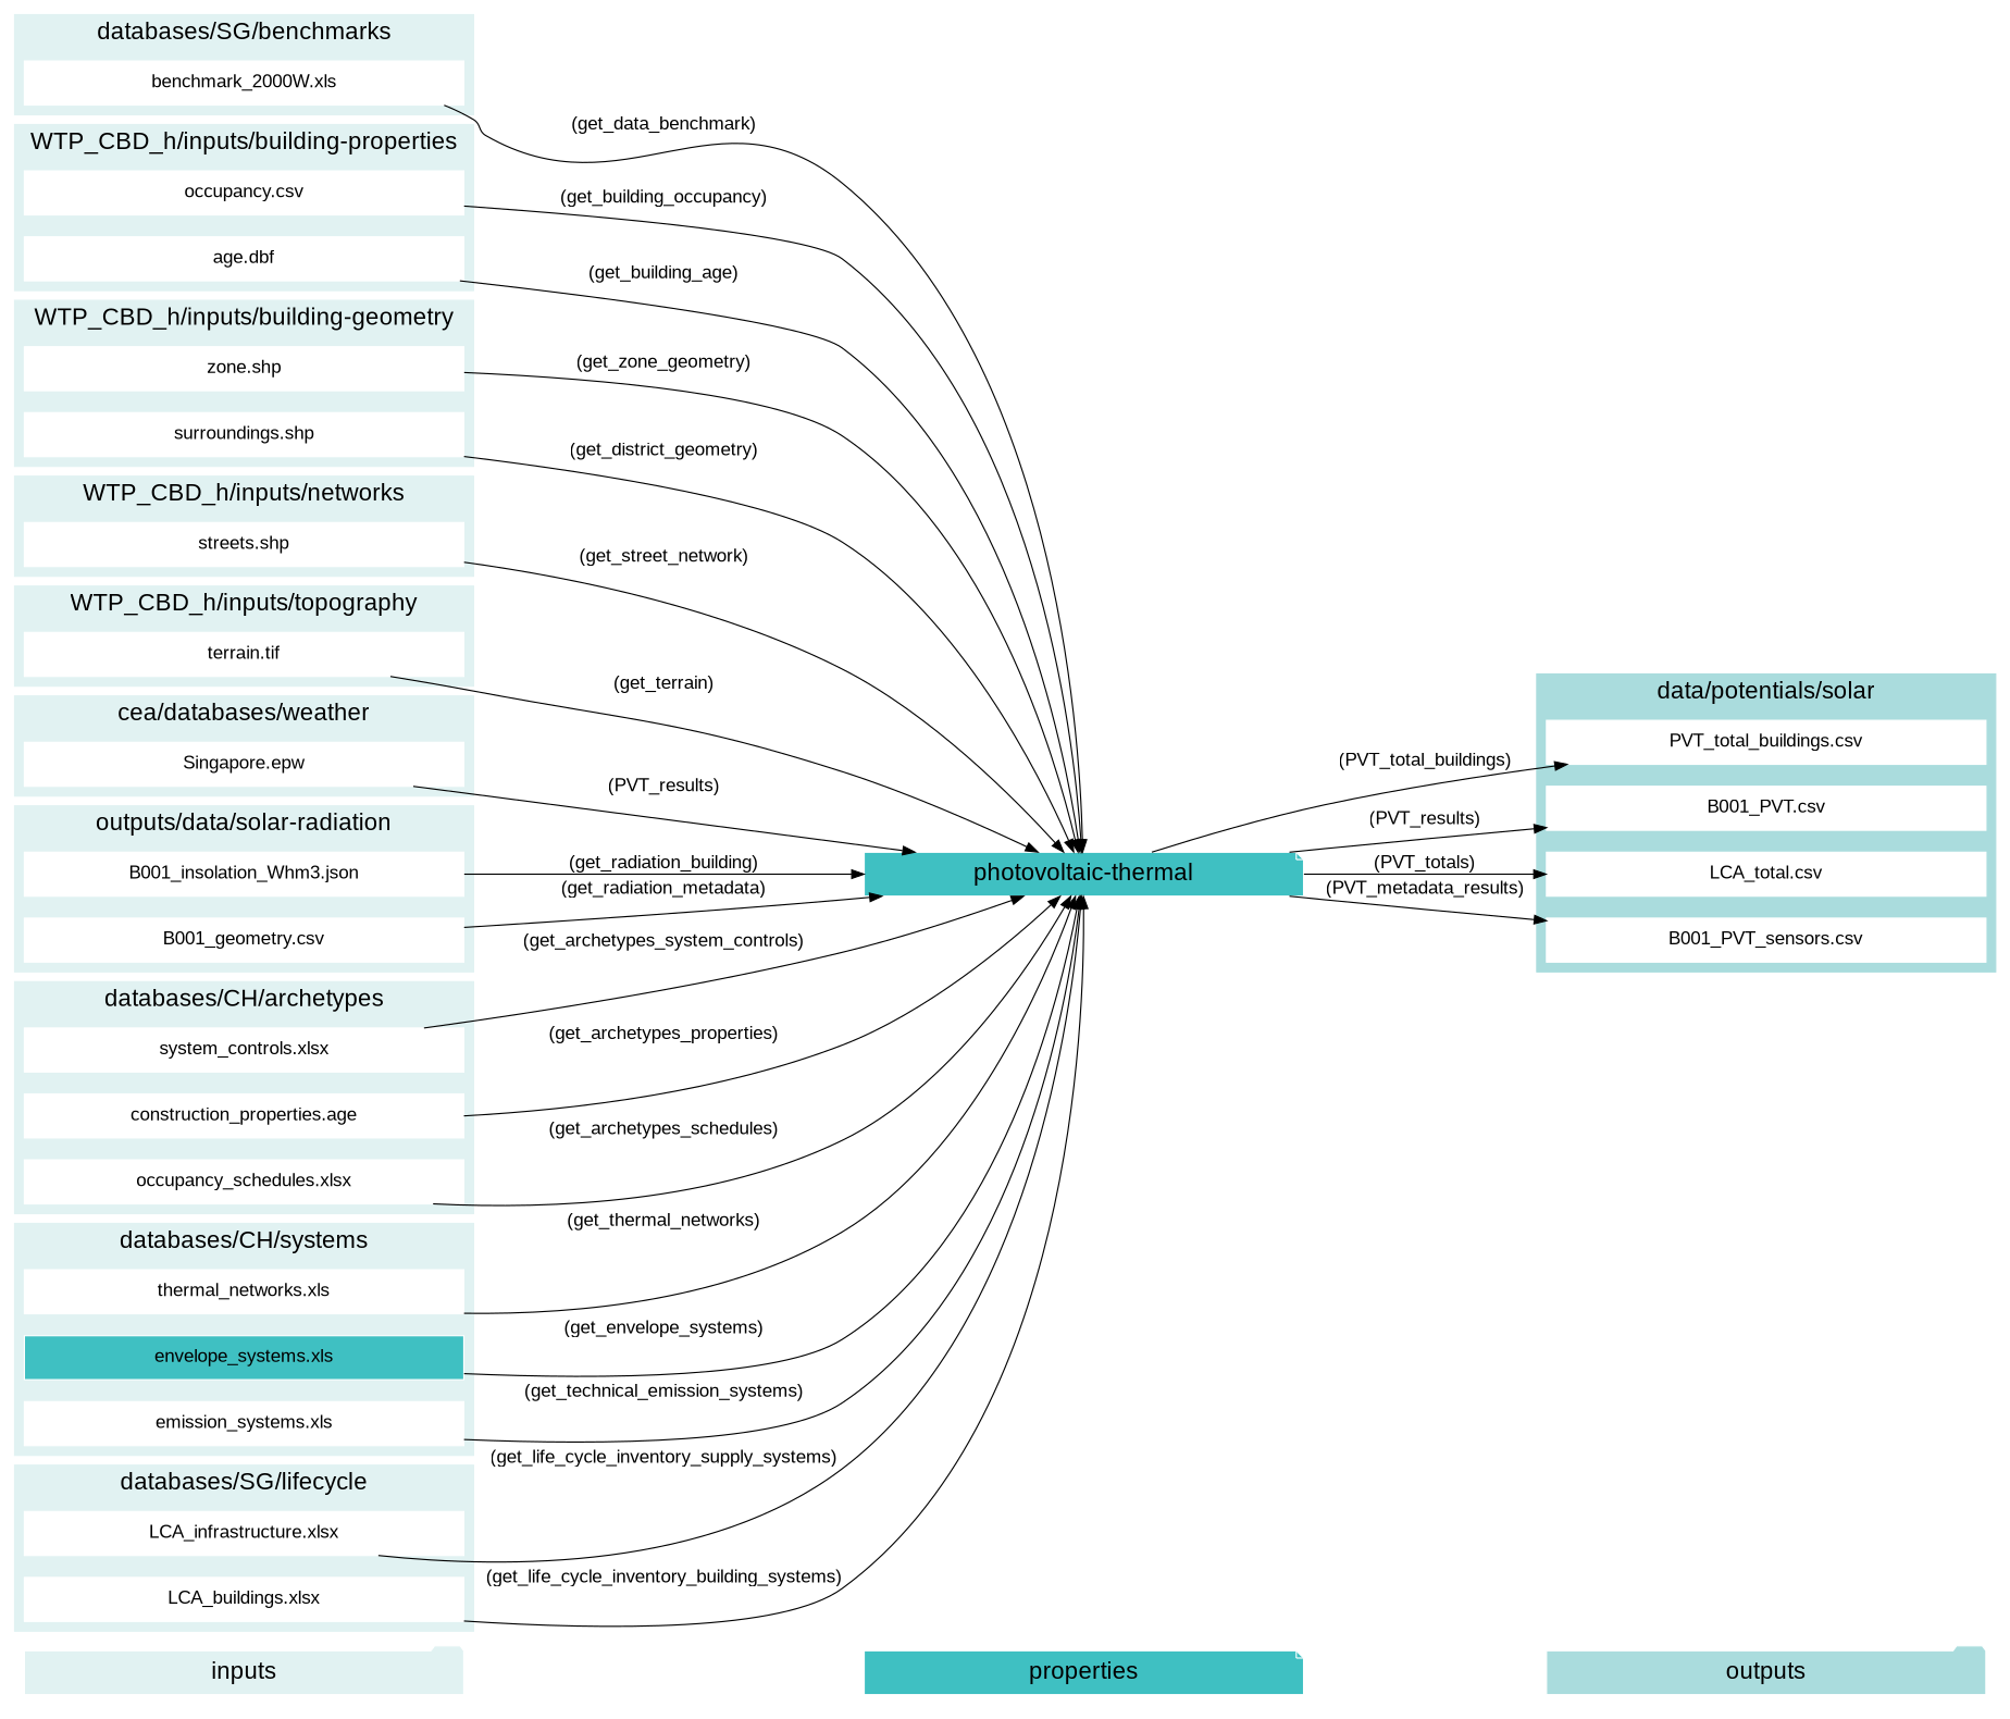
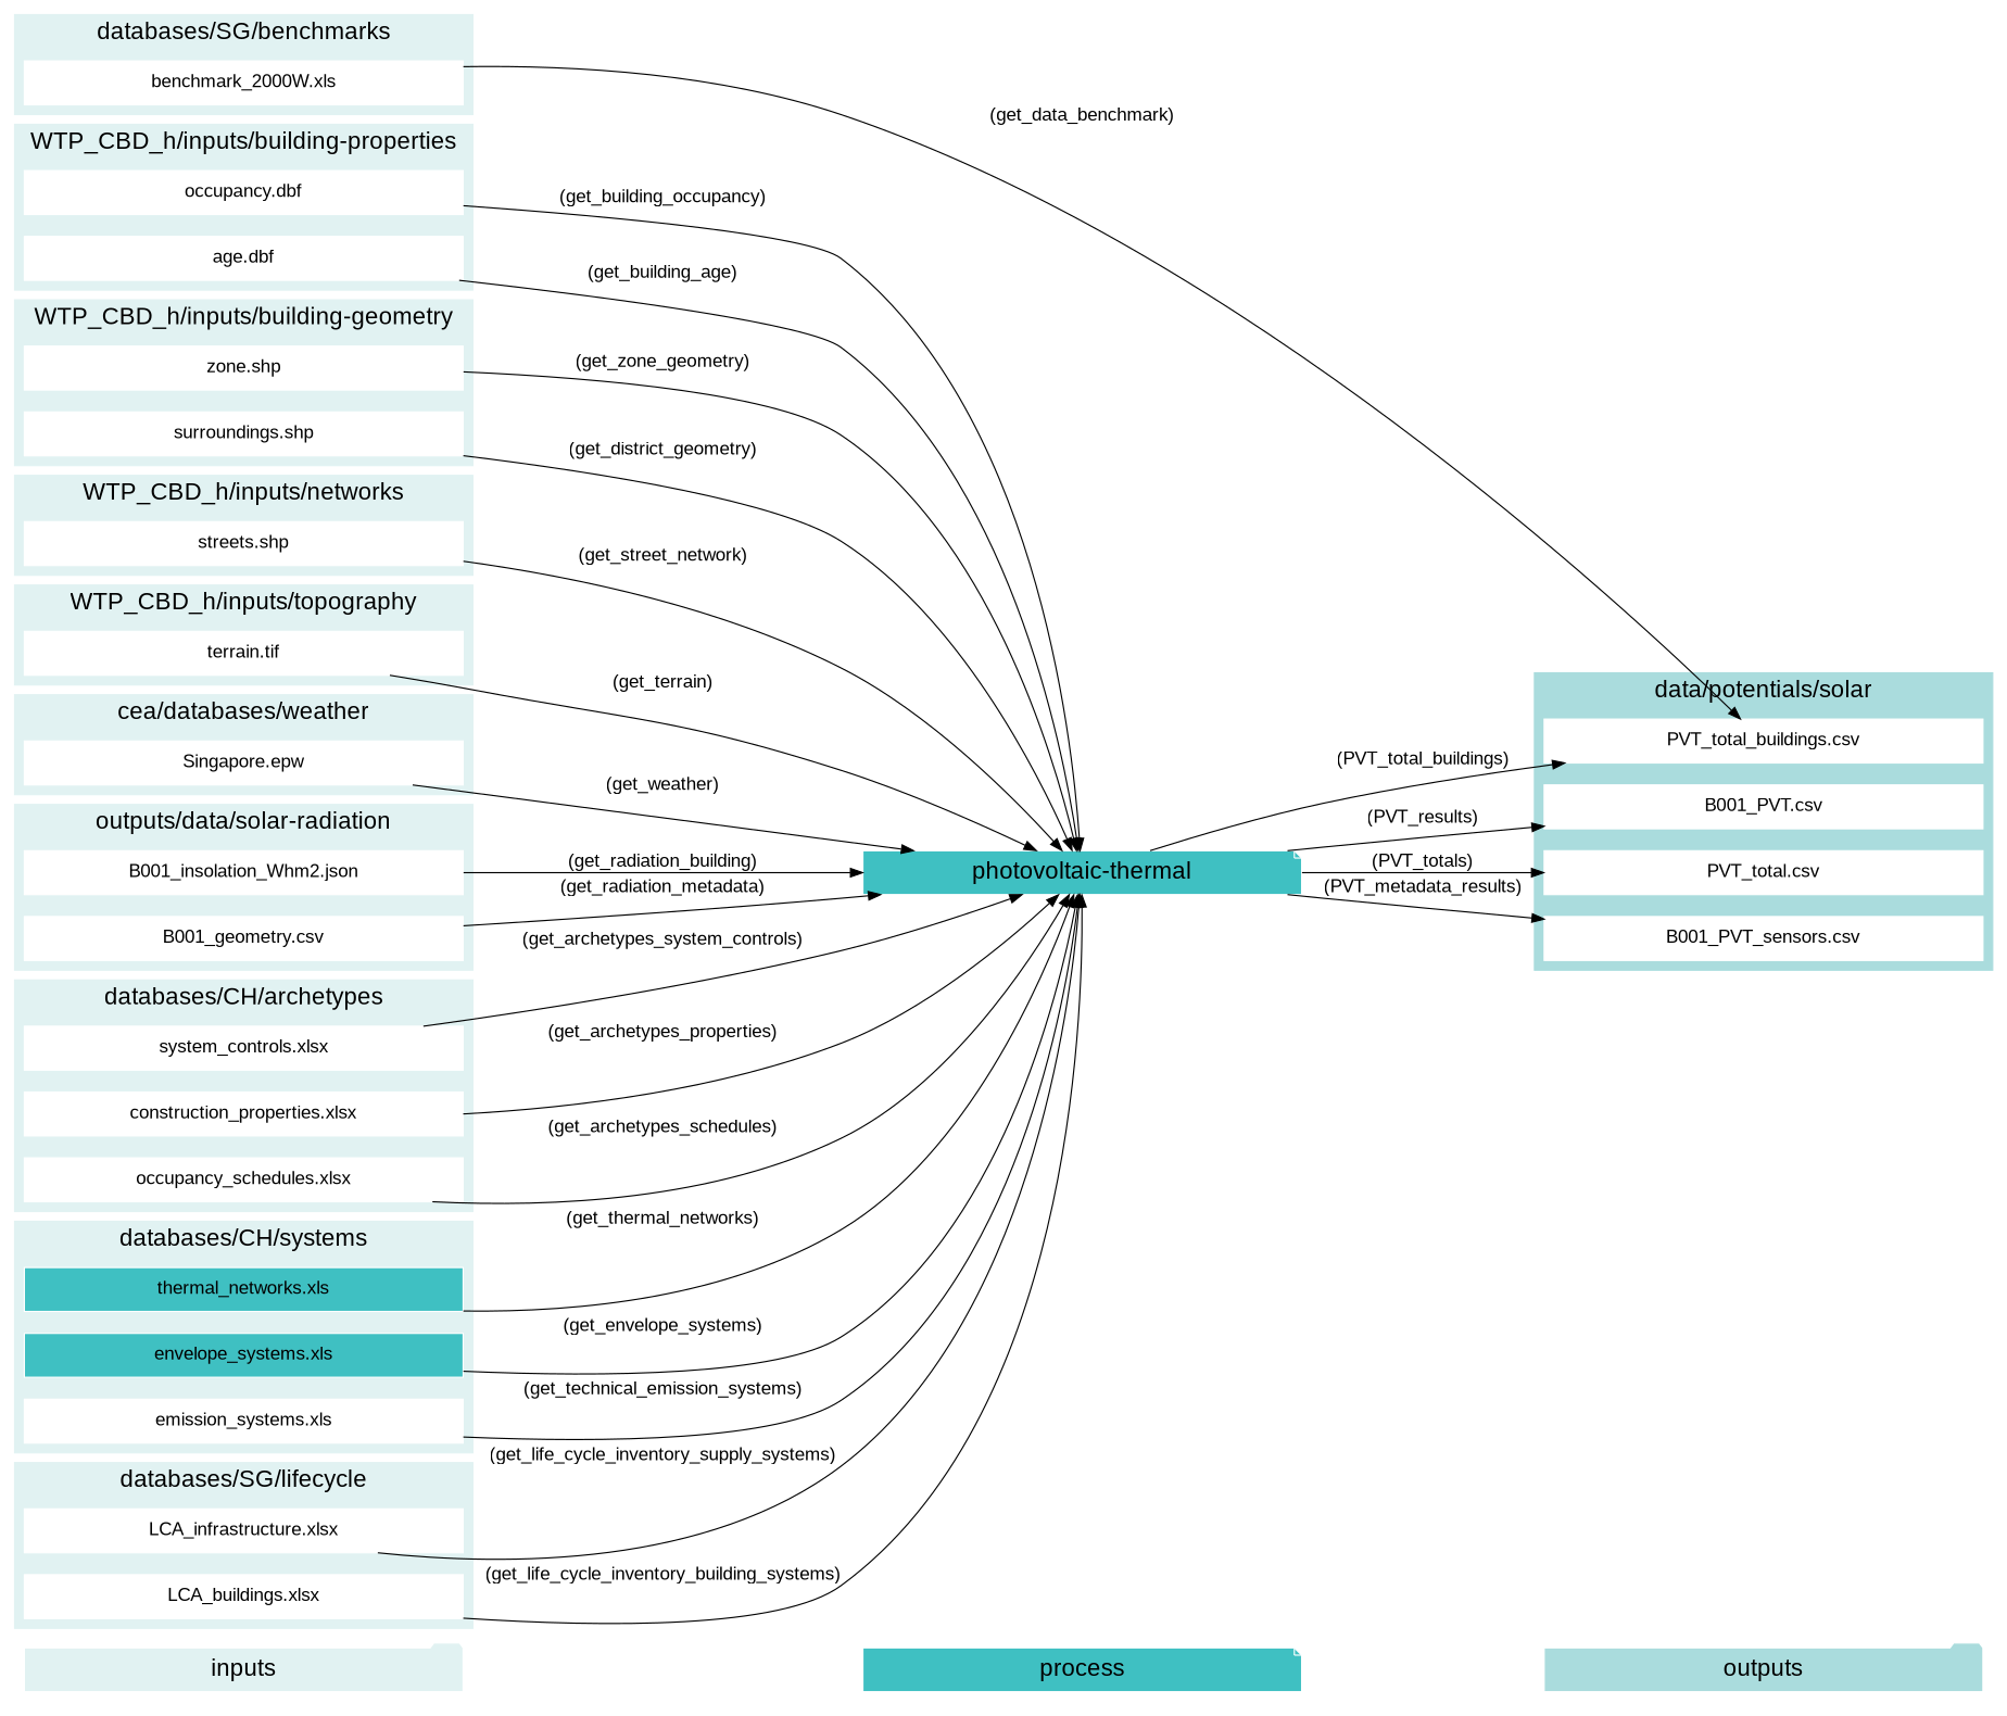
  digraph {
    fontname=arial
    newrank=true
    rankdir=LR
    node [color=white fixedsize=true fontname=arial fontsize=15 shape=box style=filled]
    edge [fontname=arial fontsize=15]
-   process [fillcolor="#3FC0C2" fontsize=20 shape=note width=5 label=properties]
+   process [fillcolor="#3FC0C2" fontsize=20 shape=note width=5]
    outputs [fillcolor="#aadcdd" fontsize=20 shape=folder width=5]
    inputs [fillcolor="#E1F2F2" fontsize=20 shape=folder width=5]
    "age.dbf" [width=5]
-   "occupancy.dbf" [width=5 label="occupancy.csv"]
+   "occupancy.dbf" [width=5]
    "surroundings.shp" [width=5]
    "zone.shp" [width=5]
    "streets.shp" [width=5]
    "terrain.tif" [width=5]
    "Singapore.epw" [width=5]
    "B001_PVT_sensors.csv" [width=5]
    "B001_PVT.csv" [width=5]
    "PVT_total_buildings.csv" [width=5]
-   "PVT_total.csv" [width=5 label="LCA_total.csv"]
-   "construction_properties.xlsx" [width=5 label="construction_properties.age"]
+   "PVT_total.csv" [width=5]
+   "construction_properties.xlsx" [width=5]
    "occupancy_schedules.xlsx" [width=5]
    "system_controls.xlsx" [width=5]
    "envelope_systems.xls" [fillcolor="#3FC0C2" width=5]
    "emission_systems.xls" [width=5]
-   "thermal_networks.xls" [width=5]
+   "thermal_networks.xls" [width=5 fillcolor="#3FC0C2"]
    "benchmark_2000W.xls" [width=5]
    "LCA_buildings.xlsx" [width=5]
    "LCA_infrastructure.xlsx" [width=5]
-   "B001_insolation_Whm2.json" [width=5 label="B001_insolation_Whm3.json"]
+   "B001_insolation_Whm2.json" [width=5]
    "B001_geometry.csv" [width=5]
    "photovoltaic-thermal" [fillcolor="#3FC0C2" fontsize=20 shape=note width=5]
    subgraph cluster_1 {
      fontsize=25
      style=invis
      process
      outputs
      inputs
    }
    subgraph cluster_2 {
      color="#E1F2F2"
      fontsize=20
      label="WTP_CBD_h/inputs/building-properties"
      rank=same
      style=filled
      "age.dbf"
      "occupancy.dbf"
    }
    subgraph cluster_3 {
      color="#E1F2F2"
      fontsize=20
      label="WTP_CBD_h/inputs/building-geometry"
      rank=same
      style=filled
      "surroundings.shp"
      "zone.shp"
    }
    subgraph cluster_4 {
      color="#E1F2F2"
      fontsize=20
      label="WTP_CBD_h/inputs/networks"
      rank=same
      style=filled
      "streets.shp"
    }
    subgraph cluster_5 {
      color="#E1F2F2"
      fontsize=20
      label="WTP_CBD_h/inputs/topography"
      rank=same
      style=filled
      "terrain.tif"
    }
    subgraph cluster_6 {
      color="#E1F2F2"
      fontsize=20
      label="cea/databases/weather"
      rank=same
      style=filled
      "Singapore.epw"
    }
    subgraph cluster_7 {
      color="#aadcdd"
      fontsize=20
      label="data/potentials/solar"
      rank=same
      style=filled
      "B001_PVT_sensors.csv"
      "B001_PVT.csv"
      "PVT_total_buildings.csv"
      "PVT_total.csv"
    }
    subgraph cluster_8 {
      color="#E1F2F2"
      fontsize=20
      label="databases/CH/archetypes"
      rank=same
      style=filled
      "construction_properties.xlsx"
      "occupancy_schedules.xlsx"
      "system_controls.xlsx"
    }
    subgraph cluster_9 {
      color="#E1F2F2"
      fontsize=20
      label="databases/CH/systems"
      rank=same
      style=filled
      "envelope_systems.xls"
      "emission_systems.xls"
      "thermal_networks.xls"
    }
    subgraph cluster_10 {
      color="#E1F2F2"
      fontsize=20
      label="databases/SG/benchmarks"
      rank=same
      style=filled
      "benchmark_2000W.xls"
    }
    subgraph cluster_11 {
      color="#E1F2F2"
      fontsize=20
      label="databases/SG/lifecycle"
      rank=same
      style=filled
      "LCA_buildings.xlsx"
      "LCA_infrastructure.xlsx"
    }
    subgraph cluster_12 {
      color="#E1F2F2"
      fontsize=20
      label="outputs/data/solar-radiation"
      rank=same
      style=filled
      "B001_insolation_Whm2.json"
      "B001_geometry.csv"
    }
    process -> outputs [style=invis]
    inputs -> process [style=invis]
    "age.dbf" -> "photovoltaic-thermal" [label="(get_building_age)"]
    "occupancy.dbf" -> "photovoltaic-thermal" [label="(get_building_occupancy)"]
    "surroundings.shp" -> "photovoltaic-thermal" [label="(get_district_geometry)"]
    "zone.shp" -> "photovoltaic-thermal" [label="(get_zone_geometry)"]
    "streets.shp" -> "photovoltaic-thermal" [label="(get_street_network)"]
    "terrain.tif" -> "photovoltaic-thermal" [label="(get_terrain)"]
-   "Singapore.epw" -> "photovoltaic-thermal" [label="(PVT_results)"]
+   "Singapore.epw" -> "photovoltaic-thermal" [label="(get_weather)"]
    "construction_properties.xlsx" -> "photovoltaic-thermal" [label="(get_archetypes_properties)"]
    "occupancy_schedules.xlsx" -> "photovoltaic-thermal" [label="(get_archetypes_schedules)"]
    "system_controls.xlsx" -> "photovoltaic-thermal" [label="(get_archetypes_system_controls)"]
    "envelope_systems.xls" -> "photovoltaic-thermal" [label="(get_envelope_systems)"]
    "emission_systems.xls" -> "photovoltaic-thermal" [label="(get_technical_emission_systems)"]
    "thermal_networks.xls" -> "photovoltaic-thermal" [label="(get_thermal_networks)"]
-   "benchmark_2000W.xls" -> "photovoltaic-thermal" [label="(get_data_benchmark)"]
+   "benchmark_2000W.xls" -> "PVT_total_buildings.csv" [label="(get_data_benchmark)"]
    "LCA_buildings.xlsx" -> "photovoltaic-thermal" [label="(get_life_cycle_inventory_building_systems)"]
    "LCA_infrastructure.xlsx" -> "photovoltaic-thermal" [label="(get_life_cycle_inventory_supply_systems)"]
    "B001_insolation_Whm2.json" -> "photovoltaic-thermal" [label="(get_radiation_building)"]
    "B001_geometry.csv" -> "photovoltaic-thermal" [label="(get_radiation_metadata)"]
    "photovoltaic-thermal" -> "B001_PVT_sensors.csv" [label="(PVT_metadata_results)"]
    "photovoltaic-thermal" -> "B001_PVT.csv" [label="(PVT_results)"]
    "photovoltaic-thermal" -> "PVT_total_buildings.csv" [label="(PVT_total_buildings)"]
    "photovoltaic-thermal" -> "PVT_total.csv" [label="(PVT_totals)"]
  }
